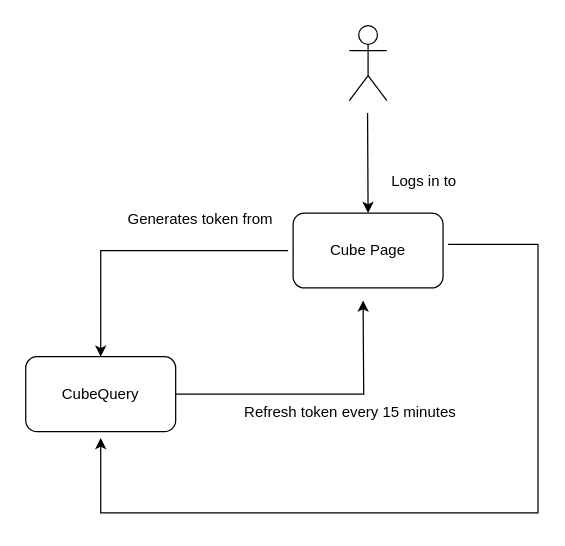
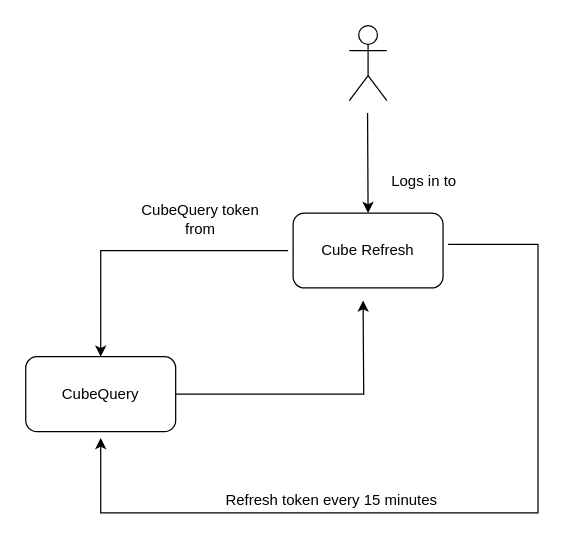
  <mxCell id="0" />
  <mxCell id="1" parent="0" />
  <mxCell id="2" value="Actor" style="shape=umlActor;verticalLabelPosition=bottom;verticalAlign=top;html=1;outlineConnect=0;fontColor=none;noLabel=1;" parent="1" vertex="1"><mxGeometry x="279" y="20" width="30" height="60" as="geometry" /></mxCell>
  <mxCell id="3" value="" style="endArrow=classic;html=1;rounded=0;entryX=0.5;entryY=0;entryDx=0;entryDy=0;" parent="1" target="5" edge="1"><mxGeometry width="50" height="50" relative="1" as="geometry"><mxPoint x="293.58" y="90" as="sourcePoint" /><mxPoint x="294" y="130" as="targetPoint" /></mxGeometry></mxCell>
  <mxCell id="4" style="edgeStyle=orthogonalEdgeStyle;rounded=0;orthogonalLoop=1;jettySize=auto;html=1;fontColor=none;startArrow=none;startFill=0;endArrow=classic;endFill=1;" parent="1" edge="1"><mxGeometry relative="1" as="geometry"><mxPoint x="80" y="350" as="targetPoint" /><mxPoint x="358" y="195" as="sourcePoint" /><Array as="points"><mxPoint x="358" y="195" /><mxPoint x="430" y="195" /><mxPoint x="430" y="410" /><mxPoint x="80" y="410" /></Array></mxGeometry></mxCell>
- <mxCell id="5" value="Cube Page" style="rounded=1;whiteSpace=wrap;html=1;" parent="1" vertex="1"><mxGeometry x="234" y="170" width="120" height="60" as="geometry" /></mxCell>
+ <mxCell id="5" value="Cube Refresh" style="rounded=1;whiteSpace=wrap;html=1;" parent="1" vertex="1"><mxGeometry x="234" y="170" width="120" height="60" as="geometry" /></mxCell>
  <mxCell id="6" value="Logs in to" style="text;html=1;strokeColor=none;fillColor=none;align=center;verticalAlign=middle;whiteSpace=wrap;rounded=0;" parent="1" vertex="1"><mxGeometry x="309" y="130" width="60" height="30" as="geometry" /></mxCell>
  <mxCell id="7" value="" style="endArrow=classic;html=1;rounded=0;entryX=0.5;entryY=0;entryDx=0;entryDy=0;" parent="1" target="10" edge="1"><mxGeometry width="50" height="50" relative="1" as="geometry"><mxPoint x="230" y="200" as="sourcePoint" /><mxPoint x="80" y="270" as="targetPoint" /><Array as="points"><mxPoint x="80" y="200" /></Array></mxGeometry></mxCell>
- <mxCell id="8" value="Generates token from" style="text;html=1;strokeColor=none;fillColor=none;align=center;verticalAlign=middle;whiteSpace=wrap;rounded=0;" parent="1" vertex="1"><mxGeometry x="100" y="160" width="120" height="30" as="geometry" /></mxCell>
+ <mxCell id="8" value="CubeQuery token from" style="text;html=1;strokeColor=none;fillColor=none;align=center;verticalAlign=middle;whiteSpace=wrap;rounded=0;" parent="1" vertex="1"><mxGeometry x="100" y="160" width="120" height="30" as="geometry" /></mxCell>
  <mxCell id="9" style="edgeStyle=orthogonalEdgeStyle;rounded=0;orthogonalLoop=1;jettySize=auto;html=1;exitX=1;exitY=0.5;exitDx=0;exitDy=0;fontColor=none;startArrow=none;startFill=0;endArrow=classic;endFill=1;" parent="1" source="10" edge="1"><mxGeometry relative="1" as="geometry"><mxPoint x="290" y="240" as="targetPoint" /></mxGeometry></mxCell>
  <mxCell id="10" value="CubeQuery" style="rounded=1;whiteSpace=wrap;html=1;" parent="1" vertex="1"><mxGeometry x="20" y="285" width="120" height="60" as="geometry" /></mxCell>
- <mxCell id="11" value="Refresh token every 15 minutes" style="text;html=1;strokeColor=none;fillColor=none;align=center;verticalAlign=middle;whiteSpace=wrap;rounded=0;" parent="1" vertex="1"><mxGeometry x="185" y="315" width="190" height="30" as="geometry" /></mxCell>
+ <mxCell id="11" value="Refresh token every 15 minutes" style="text;html=1;strokeColor=none;fillColor=none;align=center;verticalAlign=middle;whiteSpace=wrap;rounded=0;" parent="1" vertex="1"><mxGeometry x="170" y="385" width="190" height="30" as="geometry" /></mxCell>
